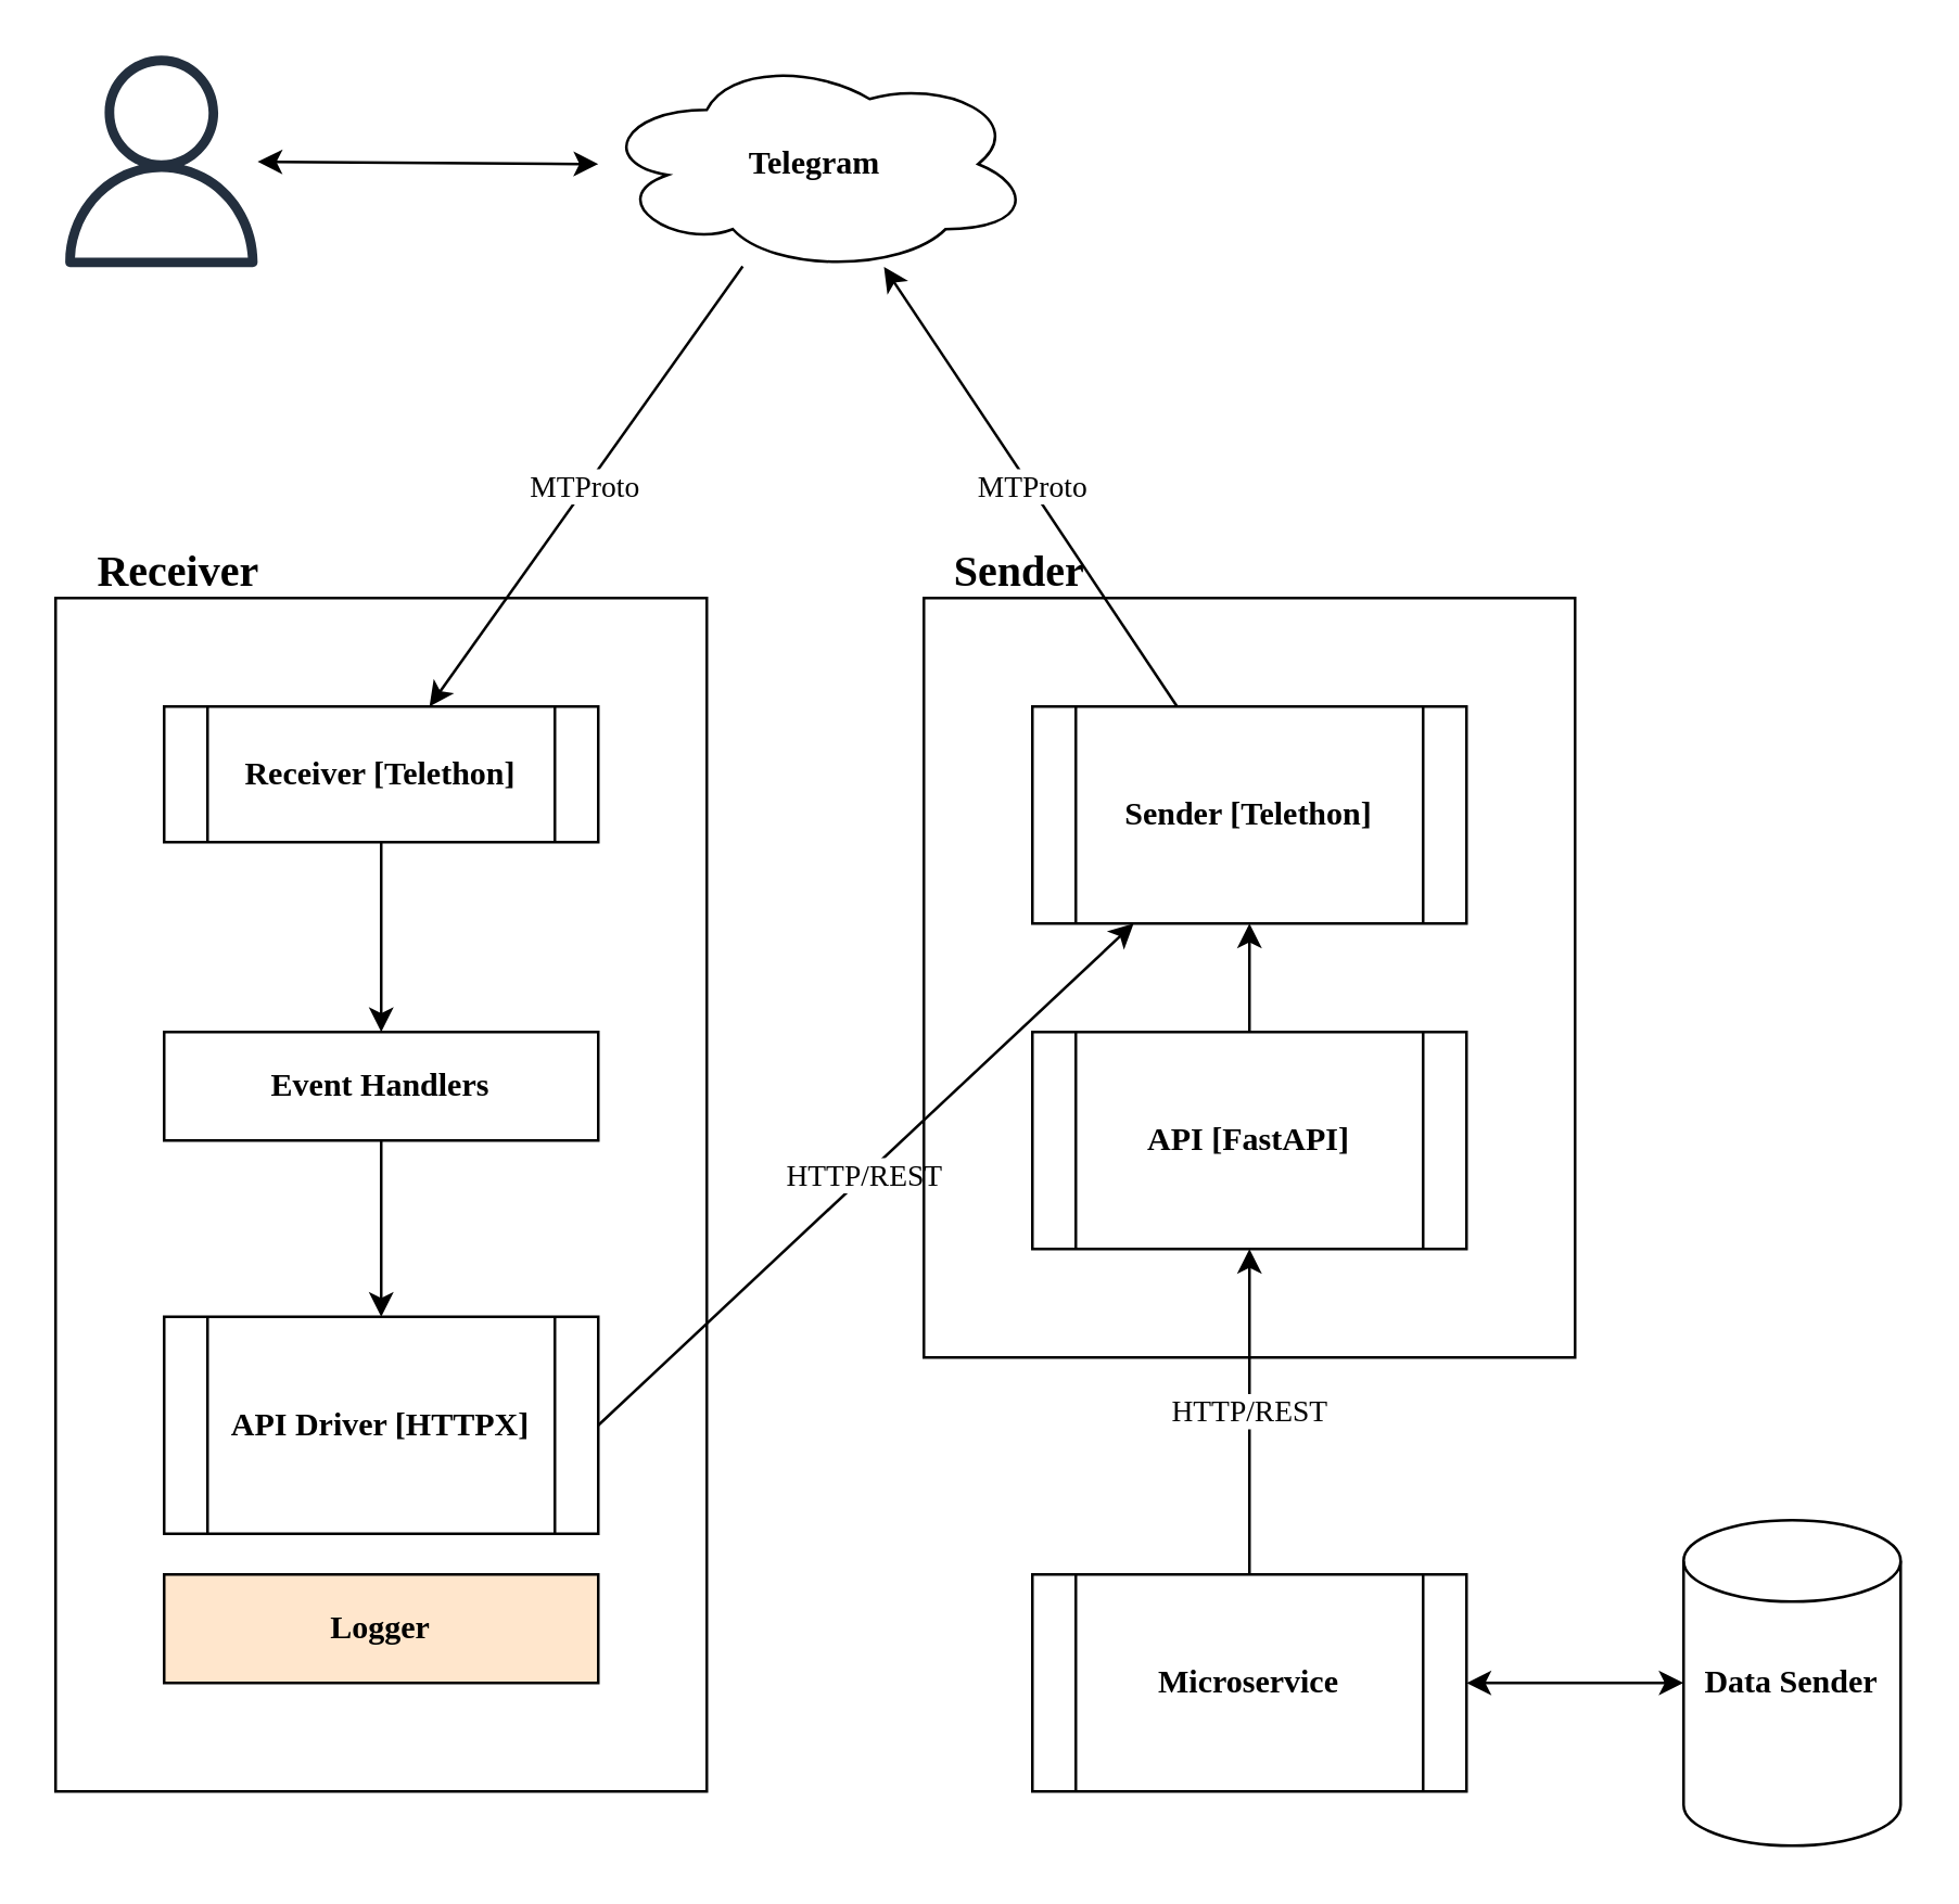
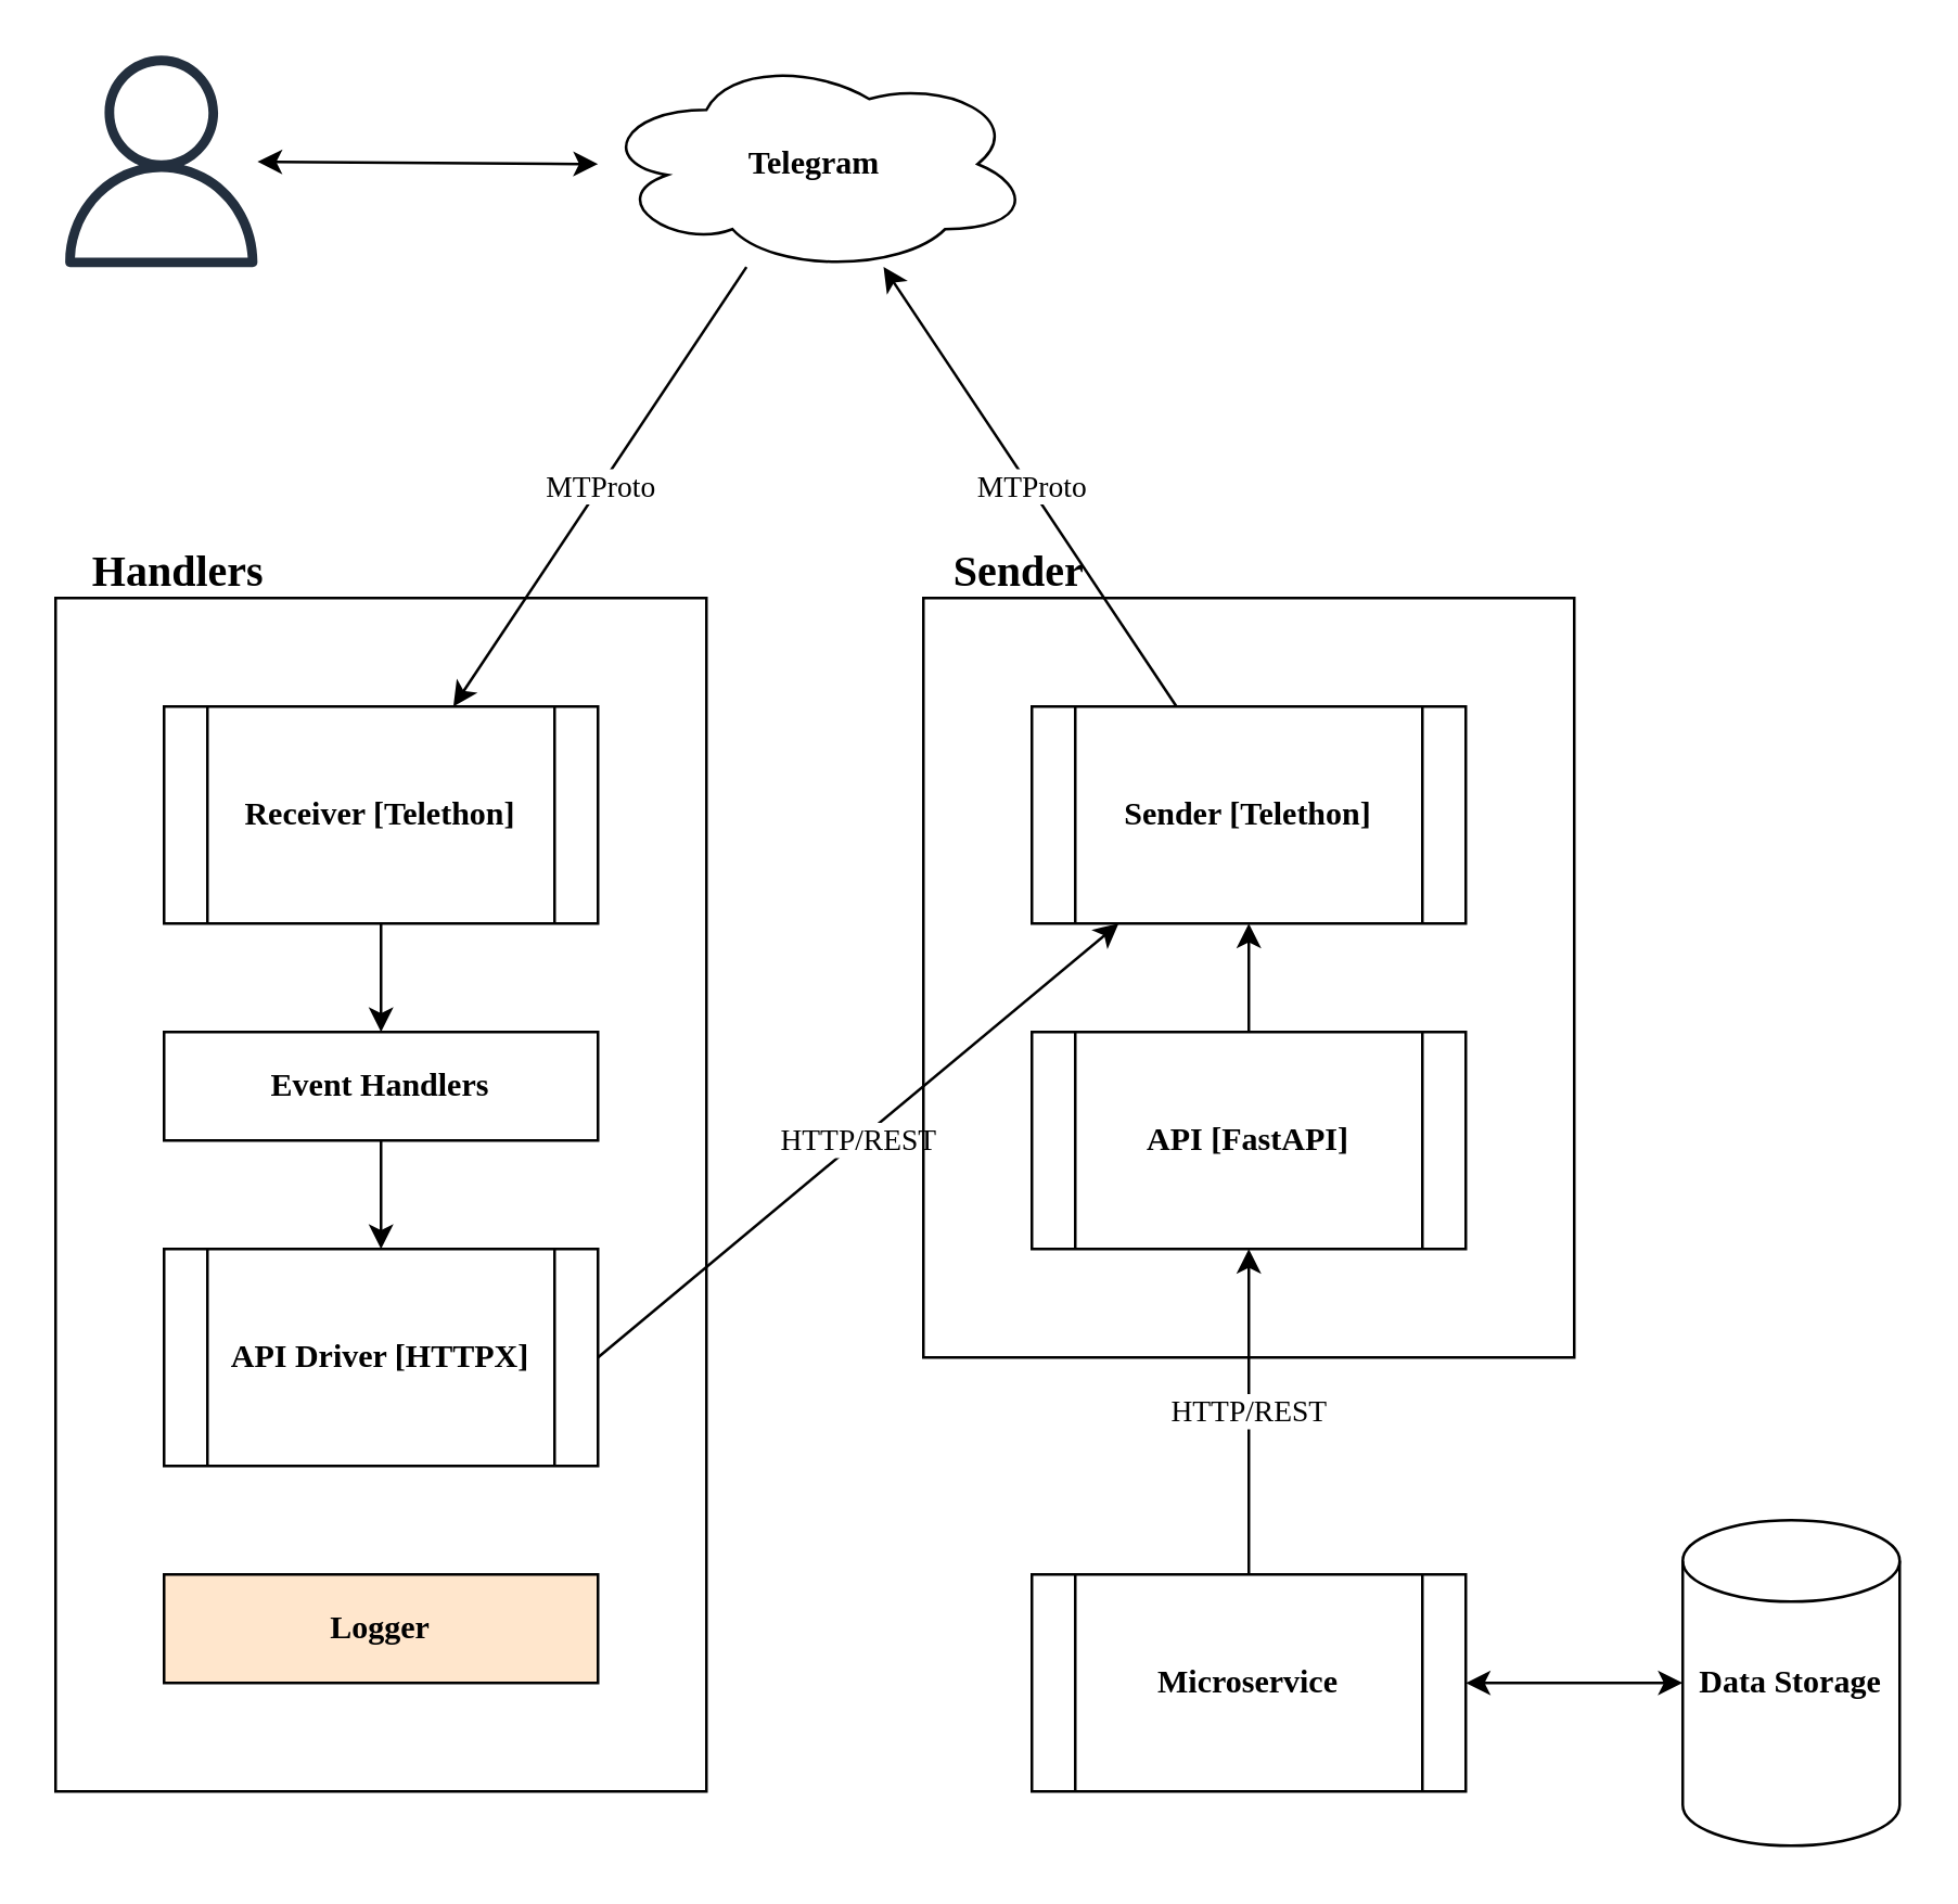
  <mxCell id="0" />
  <mxCell id="1" parent="0" />
  <mxCell id="2" value="HTTP/REST" style="rounded=0;orthogonalLoop=1;jettySize=auto;html=1;fontFamily=Fira Code;exitX=1;exitY=0.5;exitDx=0;exitDy=0;" edge="1" parent="1" source="3" target="18"><mxGeometry relative="1" as="geometry" /></mxCell>
- <mxCell id="3" value="&lt;b&gt;API Driver [HTTPX]&lt;/b&gt;" style="shape=process;whiteSpace=wrap;html=1;backgroundOutline=1;fontFamily=Fira Code;" vertex="1" parent="1"><mxGeometry x="60" y="485" width="160" height="80" as="geometry" /></mxCell>
+ <mxCell id="3" value="&lt;b&gt;API Driver [HTTPX]&lt;/b&gt;" style="shape=process;whiteSpace=wrap;html=1;backgroundOutline=1;fontFamily=Fira Code;" vertex="1" parent="1"><mxGeometry x="60" y="460" width="160" height="80" as="geometry" /></mxCell>
  <mxCell id="4" style="edgeStyle=orthogonalEdgeStyle;rounded=0;orthogonalLoop=1;jettySize=auto;html=1;fontFamily=Fira Code;" edge="1" parent="1" source="5" target="7"><mxGeometry relative="1" as="geometry" /></mxCell>
- <mxCell id="5" value="&lt;b&gt;Receiver [Telethon]&lt;/b&gt;" style="shape=process;whiteSpace=wrap;html=1;backgroundOutline=1;fontFamily=Fira Code;" vertex="1" parent="1"><mxGeometry x="60" y="260" width="160" height="50" as="geometry" /></mxCell>
+ <mxCell id="5" value="&lt;b&gt;Receiver [Telethon]&lt;/b&gt;" style="shape=process;whiteSpace=wrap;html=1;backgroundOutline=1;fontFamily=Fira Code;" vertex="1" parent="1"><mxGeometry x="60" y="260" width="160" height="80" as="geometry" /></mxCell>
  <mxCell id="6" style="edgeStyle=orthogonalEdgeStyle;rounded=0;orthogonalLoop=1;jettySize=auto;html=1;fontFamily=Fira Code;" edge="1" parent="1" source="7" target="3"><mxGeometry relative="1" as="geometry" /></mxCell>
  <mxCell id="7" value="&lt;b&gt;Event Handlers&lt;/b&gt;" style="rounded=0;whiteSpace=wrap;html=1;fontFamily=Fira Code;" vertex="1" parent="1"><mxGeometry x="60" y="380" width="160" height="40" as="geometry" /></mxCell>
  <mxCell id="8" value="MTProto" style="rounded=0;orthogonalLoop=1;jettySize=auto;html=1;fontFamily=Fira Code;" edge="1" parent="1" source="10" target="5"><mxGeometry relative="1" as="geometry" /></mxCell>
  <mxCell id="9" style="edgeStyle=none;rounded=0;orthogonalLoop=1;jettySize=auto;html=1;startArrow=classic;startFill=1;fontFamily=Fira Code;" edge="1" parent="1" source="10" target="24"><mxGeometry relative="1" as="geometry" /></mxCell>
  <mxCell id="10" value="&lt;b&gt;Telegram&lt;/b&gt;" style="ellipse;shape=cloud;whiteSpace=wrap;html=1;fontFamily=Fira Code;" vertex="1" parent="1"><mxGeometry x="220" y="20" width="160" height="80" as="geometry" /></mxCell>
  <mxCell id="11" value="HTTP/REST" style="edgeStyle=orthogonalEdgeStyle;rounded=0;orthogonalLoop=1;jettySize=auto;html=1;fontFamily=Fira Code;" edge="1" parent="1" source="13" target="16"><mxGeometry relative="1" as="geometry" /></mxCell>
  <mxCell id="12" style="edgeStyle=none;rounded=0;orthogonalLoop=1;jettySize=auto;html=1;fontFamily=Fira Code;startArrow=classic;startFill=1;" edge="1" parent="1" source="13" target="19"><mxGeometry relative="1" as="geometry" /></mxCell>
  <mxCell id="13" value="&lt;b&gt;Microservice&lt;/b&gt;" style="shape=process;whiteSpace=wrap;html=1;backgroundOutline=1;fontFamily=Fira Code;" vertex="1" parent="1"><mxGeometry x="380" y="580" width="160" height="80" as="geometry" /></mxCell>
  <mxCell id="14" value="&lt;b&gt;Logger&lt;/b&gt;" style="rounded=0;whiteSpace=wrap;html=1;fontFamily=Fira Code;fillColor=#ffe6cc;" vertex="1" parent="1"><mxGeometry x="60" y="580" width="160" height="40" as="geometry" /></mxCell>
  <mxCell id="15" style="edgeStyle=orthogonalEdgeStyle;rounded=0;orthogonalLoop=1;jettySize=auto;html=1;fontFamily=Fira Code;" edge="1" parent="1" source="16" target="18"><mxGeometry relative="1" as="geometry" /></mxCell>
  <mxCell id="16" value="&lt;b&gt;API [FastAPI]&lt;/b&gt;" style="shape=process;whiteSpace=wrap;html=1;backgroundOutline=1;fontFamily=Fira Code;" vertex="1" parent="1"><mxGeometry x="380" y="380" width="160" height="80" as="geometry" /></mxCell>
  <mxCell id="17" value="MTProto" style="edgeStyle=none;rounded=0;orthogonalLoop=1;jettySize=auto;html=1;fontFamily=Fira Code;" edge="1" parent="1" source="18" target="10"><mxGeometry relative="1" as="geometry" /></mxCell>
  <mxCell id="18" value="&lt;b&gt;Sender [Telethon]&lt;/b&gt;" style="shape=process;whiteSpace=wrap;html=1;backgroundOutline=1;fontFamily=Fira Code;" vertex="1" parent="1"><mxGeometry x="380" y="260" width="160" height="80" as="geometry" /></mxCell>
- <mxCell id="19" value="&lt;b&gt;Data Sender&lt;/b&gt;" style="shape=cylinder2;whiteSpace=wrap;html=1;boundedLbl=1;backgroundOutline=1;size=15;fontFamily=Fira Code;" vertex="1" parent="1"><mxGeometry x="620" y="560" width="80" height="120" as="geometry" /></mxCell>
- <mxCell id="20" value="&lt;b&gt;&lt;font style=&quot;font-size: 16px&quot;&gt;Receiver&lt;/font&gt;&lt;/b&gt;" style="text;html=1;align=center;verticalAlign=middle;resizable=0;points=[];autosize=1;fontFamily=Fira Code;" vertex="1" parent="1"><mxGeometry x="20" y="200" width="90" height="20" as="geometry" /></mxCell>
+ <mxCell id="19" value="&lt;b&gt;Data Storage&lt;/b&gt;" style="shape=cylinder2;whiteSpace=wrap;html=1;boundedLbl=1;backgroundOutline=1;size=15;fontFamily=Fira Code;" vertex="1" parent="1"><mxGeometry x="620" y="560" width="80" height="120" as="geometry" /></mxCell>
+ <mxCell id="20" value="&lt;b&gt;&lt;font style=&quot;font-size: 16px&quot;&gt;Handlers&lt;/font&gt;&lt;/b&gt;" style="text;html=1;align=center;verticalAlign=middle;resizable=0;points=[];autosize=1;fontFamily=Fira Code;" vertex="1" parent="1"><mxGeometry x="20" y="200" width="90" height="20" as="geometry" /></mxCell>
  <mxCell id="21" value="" style="rounded=0;whiteSpace=wrap;html=1;fontFamily=Fira Code;fillColor=none;" vertex="1" parent="1"><mxGeometry x="340" y="220" width="240" height="280" as="geometry" /></mxCell>
  <mxCell id="22" value="&lt;b&gt;&lt;font style=&quot;font-size: 16px&quot;&gt;Sender&lt;/font&gt;&lt;/b&gt;" style="text;html=1;align=center;verticalAlign=middle;resizable=0;points=[];autosize=1;fontFamily=Fira Code;" vertex="1" parent="1"><mxGeometry x="340" y="200" width="70" height="20" as="geometry" /></mxCell>
  <mxCell id="23" value="" style="rounded=0;whiteSpace=wrap;html=1;fontFamily=Fira Code;fillColor=none;" vertex="1" parent="1"><mxGeometry x="20" y="220" width="240" height="440" as="geometry" /></mxCell>
  <mxCell id="24" value="" style="outlineConnect=0;fontColor=#232F3E;gradientColor=none;fillColor=#232F3E;strokeColor=none;dashed=0;verticalLabelPosition=bottom;verticalAlign=top;align=center;html=1;fontSize=12;fontStyle=0;aspect=fixed;pointerEvents=1;shape=mxgraph.aws4.user;" vertex="1" parent="1"><mxGeometry x="20" y="20" width="78" height="78" as="geometry" /></mxCell>
